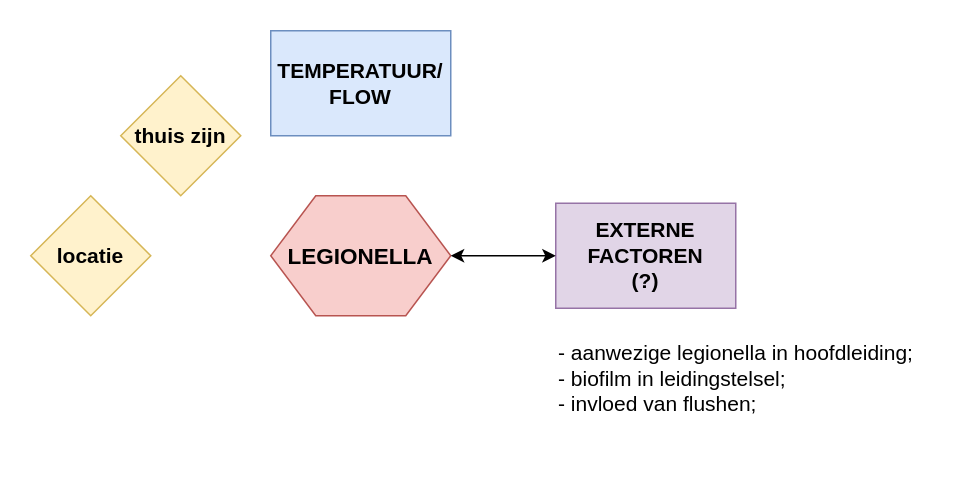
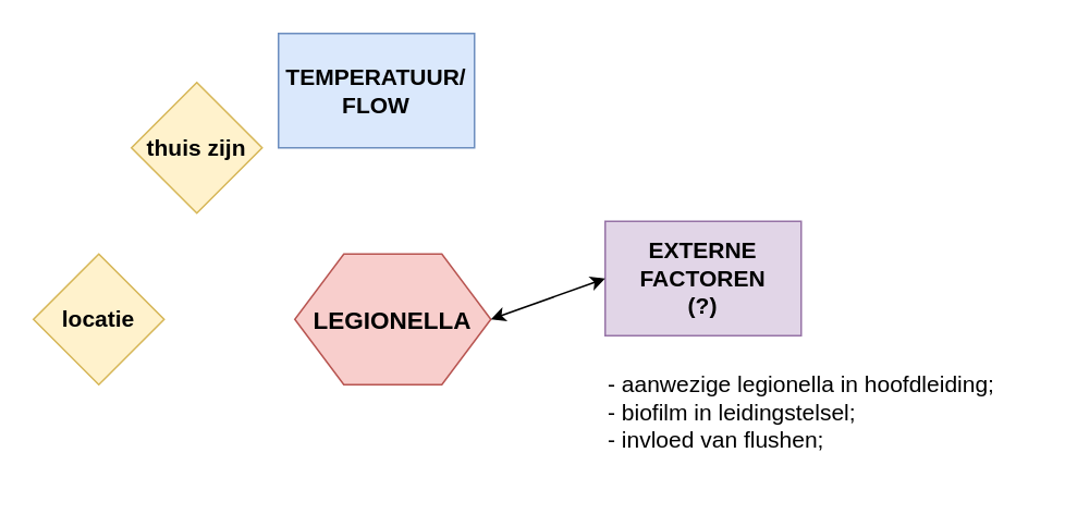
  <mxCell id="0" />
  <mxCell id="1" parent="0" />
- <mxCell id="2" value="&lt;font size=&quot;1&quot;&gt;&lt;b style=&quot;font-size: 15px&quot;&gt;LEGIONELLA&lt;/b&gt;&lt;/font&gt;" style="shape=hexagon;perimeter=hexagonPerimeter2;whiteSpace=wrap;html=1;fillColor=#f8cecc;strokeColor=#b85450;" parent="1" vertex="1"><mxGeometry x="180" y="130" width="120" height="80" as="geometry" /></mxCell>
- <mxCell id="3" value="&lt;div style=&quot;font-size: 14px;&quot;&gt;TEMPERATUUR/&lt;/div&gt;&lt;div style=&quot;font-size: 14px;&quot;&gt;FLOW&lt;br style=&quot;font-size: 14px;&quot;&gt;&lt;/div&gt;" style="rounded=0;whiteSpace=wrap;html=1;fontStyle=1;fontSize=14;fillColor=#dae8fc;strokeColor=#6c8ebf;" parent="1" vertex="1"><mxGeometry x="180" y="20" width="120" height="70" as="geometry" /></mxCell>
+ <mxCell id="2" value="&lt;font size=&quot;1&quot;&gt;&lt;b style=&quot;font-size: 15px&quot;&gt;LEGIONELLA&lt;/b&gt;&lt;/font&gt;" style="shape=hexagon;perimeter=hexagonPerimeter2;whiteSpace=wrap;html=1;fillColor=#f8cecc;strokeColor=#b85450;" parent="1" vertex="1"><mxGeometry x="180" y="155" width="120" height="80" as="geometry" /></mxCell>
+ <mxCell id="3" value="&lt;div style=&quot;font-size: 14px;&quot;&gt;TEMPERATUUR/&lt;/div&gt;&lt;div style=&quot;font-size: 14px;&quot;&gt;FLOW&lt;br style=&quot;font-size: 14px;&quot;&gt;&lt;/div&gt;" style="rounded=0;whiteSpace=wrap;html=1;fontStyle=1;fontSize=14;fillColor=#dae8fc;strokeColor=#6c8ebf;" parent="1" vertex="1"><mxGeometry x="170" y="20" width="120" height="70" as="geometry" /></mxCell>
  <mxCell id="4" value="&lt;div&gt;EXTERNE FACTOREN&lt;/div&gt;&lt;div&gt;(?)&lt;br&gt;&lt;/div&gt;" style="rounded=0;whiteSpace=wrap;html=1;fontStyle=1;fontSize=14;fillColor=#e1d5e7;strokeColor=#9673a6;" parent="1" vertex="1"><mxGeometry x="370" y="135" width="120" height="70" as="geometry" /></mxCell>
  <mxCell id="5" value="&lt;p style=&quot;line-height: 40%&quot;&gt;&lt;/p&gt;&lt;div&gt;- aanwezige legionella in hoofdleiding;&lt;br&gt;&lt;/div&gt;&lt;div&gt;- biofilm in leidingstelsel;&lt;/div&gt;&lt;div&gt;- invloed van flushen;&lt;/div&gt;&lt;div&gt;&lt;br&gt;&lt;/div&gt;&lt;p&gt;&lt;/p&gt;" style="text;html=1;strokeColor=none;fillColor=none;align=left;verticalAlign=middle;whiteSpace=wrap;rounded=0;fontSize=14;" parent="1" vertex="1"><mxGeometry x="370" y="220" width="260" height="80" as="geometry" /></mxCell>
  <mxCell id="6" value="" style="endArrow=classic;startArrow=classic;html=1;fontSize=14;entryX=0;entryY=0.5;entryDx=0;entryDy=0;exitX=1;exitY=0.5;exitDx=0;exitDy=0;" parent="1" source="2" target="4" edge="1"><mxGeometry width="50" height="50" relative="1" as="geometry"><mxPoint x="180" y="380" as="sourcePoint" /><mxPoint x="230" y="330" as="targetPoint" /></mxGeometry></mxCell>
  <mxCell id="7" value="thuis zijn" style="rhombus;whiteSpace=wrap;html=1;fillColor=#fff2cc;strokeColor=#d6b656;fontStyle=1;fontSize=14;" vertex="1" parent="1"><mxGeometry x="80" y="50" width="80" height="80" as="geometry" /></mxCell>
- <mxCell id="8" value="locatie" style="rhombus;whiteSpace=wrap;html=1;fontSize=14;fontStyle=1;fillColor=#fff2cc;strokeColor=#d6b656;" vertex="1" parent="1"><mxGeometry x="20" y="130" width="80" height="80" as="geometry" /></mxCell>
+ <mxCell id="8" value="locatie" style="rhombus;whiteSpace=wrap;html=1;fontSize=14;fontStyle=1;fillColor=#fff2cc;strokeColor=#d6b656;" vertex="1" parent="1"><mxGeometry x="20" y="155" width="80" height="80" as="geometry" /></mxCell>
